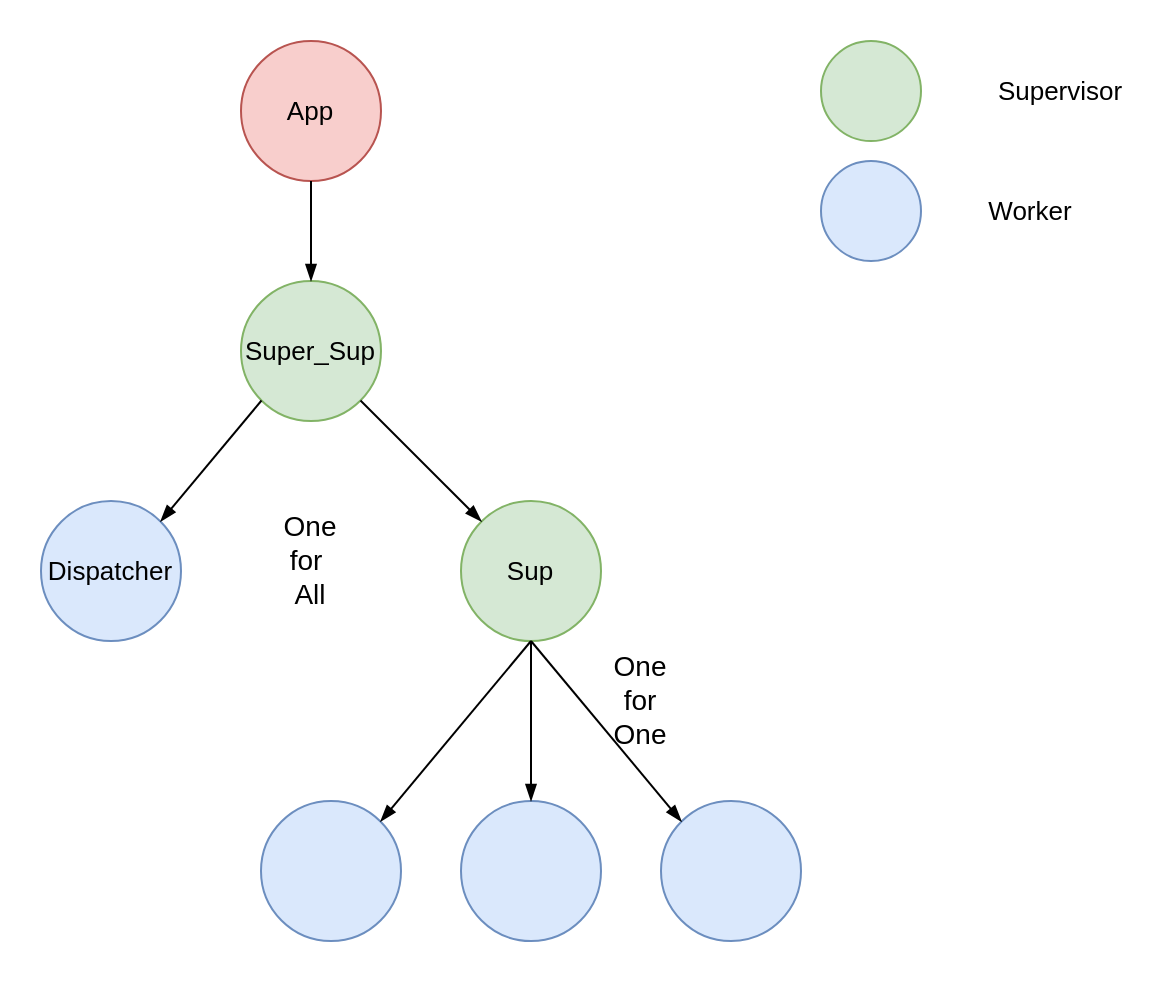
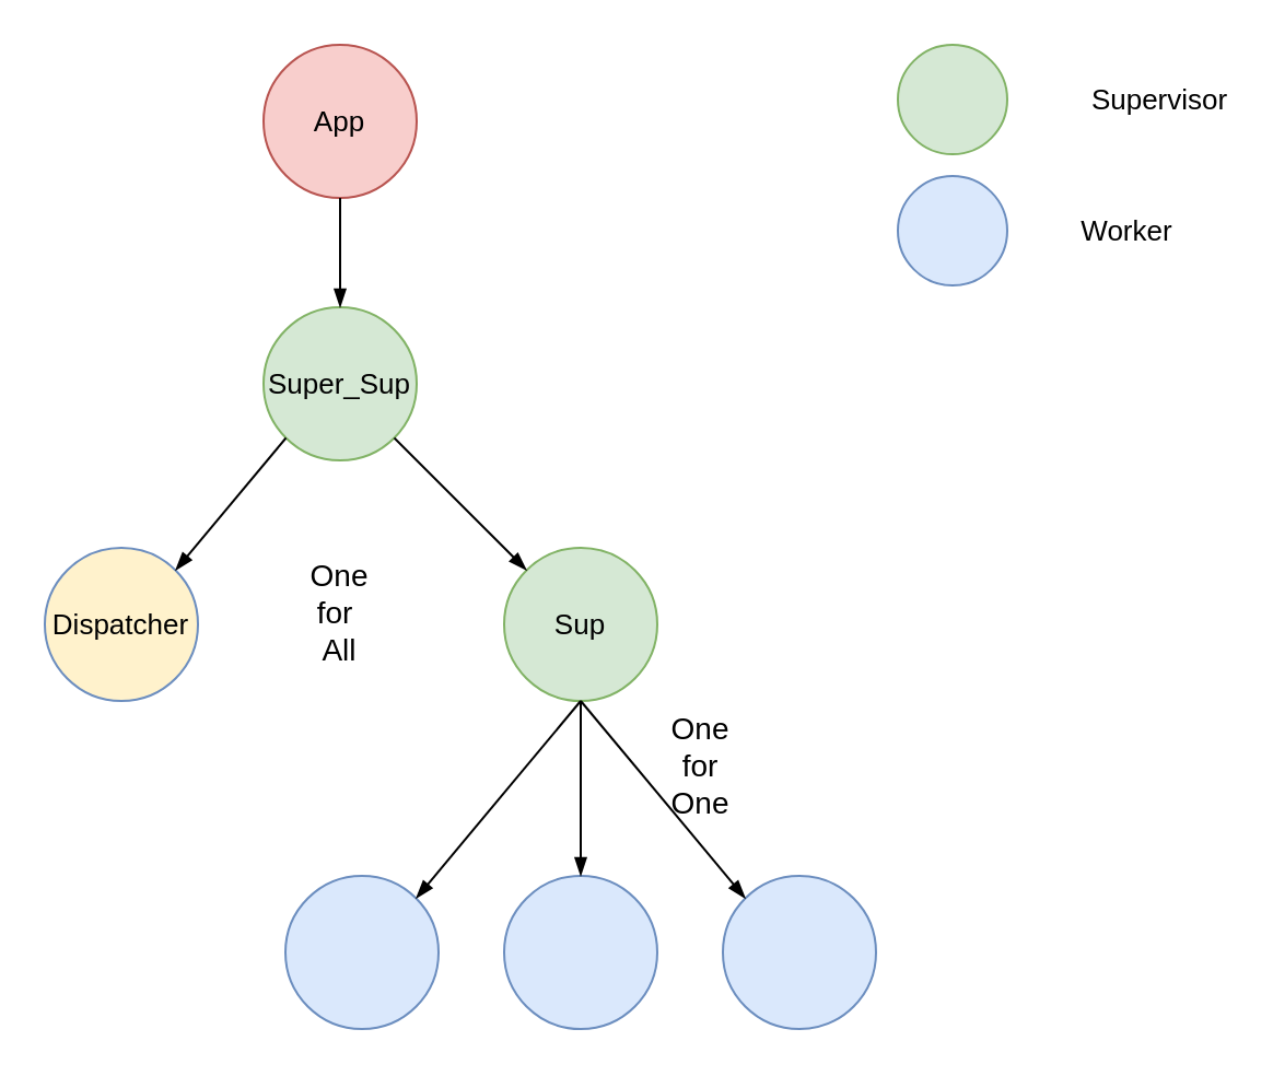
  <mxCell id="0" />
  <mxCell id="1" parent="0" />
  <mxCell id="2" value="Super_Sup" style="ellipse;whiteSpace=wrap;html=1;aspect=fixed;fillColor=#d5e8d4;strokeColor=#82b366;fontSize=13;" vertex="1" parent="1"><mxGeometry x="120" y="140" width="70" height="70" as="geometry" /></mxCell>
- <mxCell id="3" value="Dispatcher" style="ellipse;whiteSpace=wrap;html=1;aspect=fixed;fillColor=#dae8fc;strokeColor=#6c8ebf;fontSize=13;" vertex="1" parent="1"><mxGeometry x="20" y="250" width="70" height="70" as="geometry" /></mxCell>
+ <mxCell id="3" value="Dispatcher" style="ellipse;whiteSpace=wrap;html=1;aspect=fixed;fillColor=#fff2cc;strokeColor=#6c8ebf;fontSize=13;" vertex="1" parent="1"><mxGeometry x="20" y="250" width="70" height="70" as="geometry" /></mxCell>
  <mxCell id="4" value="Sup" style="ellipse;whiteSpace=wrap;html=1;aspect=fixed;fillColor=#d5e8d4;strokeColor=#82b366;fontSize=13;" vertex="1" parent="1"><mxGeometry x="230" y="250" width="70" height="70" as="geometry" /></mxCell>
  <mxCell id="5" value="" style="ellipse;whiteSpace=wrap;html=1;aspect=fixed;fillColor=#dae8fc;strokeColor=#6c8ebf;fontSize=13;" vertex="1" parent="1"><mxGeometry x="130" y="400" width="70" height="70" as="geometry" /></mxCell>
  <mxCell id="6" value="" style="ellipse;whiteSpace=wrap;html=1;aspect=fixed;fillColor=#dae8fc;strokeColor=#6c8ebf;fontSize=13;" vertex="1" parent="1"><mxGeometry x="230" y="400" width="70" height="70" as="geometry" /></mxCell>
  <mxCell id="7" value="" style="ellipse;whiteSpace=wrap;html=1;aspect=fixed;fillColor=#dae8fc;strokeColor=#6c8ebf;fontSize=13;" vertex="1" parent="1"><mxGeometry x="330" y="400" width="70" height="70" as="geometry" /></mxCell>
  <mxCell id="8" value="App" style="ellipse;whiteSpace=wrap;html=1;aspect=fixed;fillColor=#f8cecc;strokeColor=#b85450;fontSize=13;" vertex="1" parent="1"><mxGeometry x="120" y="20" width="70" height="70" as="geometry" /></mxCell>
  <mxCell id="9" value="" style="endArrow=none;html=1;entryX=0;entryY=1;entryDx=0;entryDy=0;exitX=1;exitY=0;exitDx=0;exitDy=0;fontSize=13;startArrow=blockThin;startFill=1;" edge="1" parent="1" source="3" target="2"><mxGeometry width="50" height="50" relative="1" as="geometry"><mxPoint x="40" y="290" as="sourcePoint" /><mxPoint x="90" y="240" as="targetPoint" /></mxGeometry></mxCell>
  <mxCell id="10" value="" style="endArrow=none;html=1;exitX=0;exitY=0;exitDx=0;exitDy=0;entryX=1;entryY=1;entryDx=0;entryDy=0;fontSize=13;startArrow=blockThin;startFill=1;" edge="1" parent="1" source="4" target="2"><mxGeometry width="50" height="50" relative="1" as="geometry"><mxPoint x="280" y="250" as="sourcePoint" /><mxPoint x="330" y="200" as="targetPoint" /></mxGeometry></mxCell>
  <mxCell id="11" value="" style="endArrow=none;html=1;entryX=0.5;entryY=1;entryDx=0;entryDy=0;exitX=0.5;exitY=0;exitDx=0;exitDy=0;fontSize=13;startArrow=blockThin;startFill=1;" edge="1" parent="1" source="2" target="8"><mxGeometry width="50" height="50" relative="1" as="geometry"><mxPoint x="260" y="260" as="sourcePoint" /><mxPoint x="310" y="210" as="targetPoint" /></mxGeometry></mxCell>
  <mxCell id="12" value="" style="endArrow=none;html=1;exitX=1;exitY=0;exitDx=0;exitDy=0;entryX=0.5;entryY=1;entryDx=0;entryDy=0;fontSize=13;startArrow=blockThin;startFill=1;" edge="1" parent="1" source="5" target="4"><mxGeometry width="50" height="50" relative="1" as="geometry"><mxPoint x="216" y="190" as="sourcePoint" /><mxPoint x="190" y="320" as="targetPoint" /></mxGeometry></mxCell>
  <mxCell id="13" value="" style="endArrow=none;html=1;exitX=0.5;exitY=0;exitDx=0;exitDy=0;entryX=0.5;entryY=1;entryDx=0;entryDy=0;fontSize=13;startArrow=blockThin;startFill=1;" edge="1" parent="1" source="6" target="4"><mxGeometry width="50" height="50" relative="1" as="geometry"><mxPoint x="216" y="190" as="sourcePoint" /><mxPoint x="266" y="140" as="targetPoint" /></mxGeometry></mxCell>
  <mxCell id="14" value="" style="endArrow=none;html=1;entryX=0.5;entryY=1;entryDx=0;entryDy=0;fontSize=13;startArrow=blockThin;startFill=1;exitX=0;exitY=0;exitDx=0;exitDy=0;" edge="1" parent="1" source="7" target="4"><mxGeometry width="50" height="50" relative="1" as="geometry"><mxPoint x="440" y="340" as="sourcePoint" /><mxPoint x="266" y="140" as="targetPoint" /></mxGeometry></mxCell>
  <mxCell id="15" value="" style="ellipse;whiteSpace=wrap;html=1;aspect=fixed;fillColor=#d5e8d4;strokeColor=#82b366;fontSize=13;" vertex="1" parent="1"><mxGeometry x="410" y="20" width="50" height="50" as="geometry" /></mxCell>
  <mxCell id="16" value="" style="ellipse;whiteSpace=wrap;html=1;aspect=fixed;fillColor=#dae8fc;strokeColor=#6c8ebf;fontSize=13;" vertex="1" parent="1"><mxGeometry x="410" y="80" width="50" height="50" as="geometry" /></mxCell>
  <mxCell id="17" value="Worker" style="text;html=1;strokeColor=none;fillColor=none;align=center;verticalAlign=middle;whiteSpace=wrap;rounded=0;fontSize=13;" vertex="1" parent="1"><mxGeometry x="485" y="95" width="60" height="20" as="geometry" /></mxCell>
  <mxCell id="18" value="Supervisor" style="text;html=1;strokeColor=none;fillColor=none;align=center;verticalAlign=middle;whiteSpace=wrap;rounded=0;fontSize=13;" vertex="1" parent="1"><mxGeometry x="500" y="35" width="60" height="20" as="geometry" /></mxCell>
  <mxCell id="19" value="One for&amp;nbsp; All " style="text;html=1;strokeColor=none;fillColor=none;align=center;verticalAlign=middle;whiteSpace=wrap;rounded=0;fontSize=14;" vertex="1" parent="1"><mxGeometry x="135" y="270" width="40" height="20" as="geometry" /></mxCell>
  <mxCell id="20" value="One for One" style="text;html=1;strokeColor=none;fillColor=none;align=center;verticalAlign=middle;whiteSpace=wrap;rounded=0;fontSize=14;" vertex="1" parent="1"><mxGeometry x="300" y="340" width="40" height="20" as="geometry" /></mxCell>
